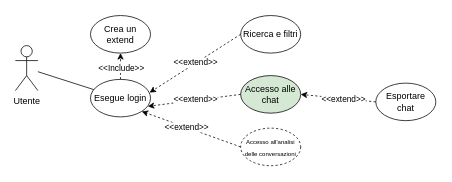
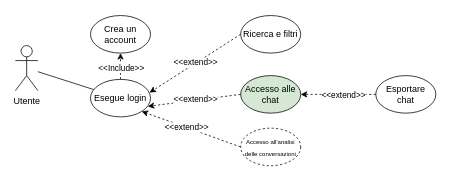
  <mxCell id="0" />
  <mxCell id="1" parent="0" />
  <mxCell id="2" value="Utente" style="shape=umlActor;verticalLabelPosition=bottom;verticalAlign=top;html=1;outlineConnect=0;" vertex="1" parent="1"><mxGeometry x="20" y="60" width="30" height="60" as="geometry" /></mxCell>
  <mxCell id="3" value="Esegue login" style="ellipse;whiteSpace=wrap;html=1;" vertex="1" parent="1"><mxGeometry x="120" y="105" width="80" height="50" as="geometry" /></mxCell>
  <mxCell id="4" value="Ricerca e filtri" style="ellipse;whiteSpace=wrap;html=1;" vertex="1" parent="1"><mxGeometry x="320" y="20" width="80" height="50" as="geometry" /></mxCell>
  <mxCell id="5" value="Accesso alle chat" style="ellipse;whiteSpace=wrap;html=1;fillColor=#d5e8d4;" vertex="1" parent="1"><mxGeometry x="320" y="100" width="80" height="50" as="geometry" /></mxCell>
  <mxCell id="6" value="&lt;font style=&quot;font-size: 8px;&quot;&gt;Accesso all'analisi delle conversazioni&lt;/font&gt;" style="ellipse;whiteSpace=wrap;html=1;dashed=1;" vertex="1" parent="1"><mxGeometry x="320" y="170" width="80" height="50" as="geometry" /></mxCell>
- <mxCell id="7" value="Esportare chat" style="ellipse;whiteSpace=wrap;html=1;" vertex="1" parent="1"><mxGeometry x="500" y="110" width="80" height="50" as="geometry" /></mxCell>
+ <mxCell id="7" value="Esportare chat" style="ellipse;whiteSpace=wrap;html=1;" vertex="1" parent="1"><mxGeometry x="500" y="100" width="80" height="50" as="geometry" /></mxCell>
  <mxCell id="8" value="" style="endArrow=classic;html=1;rounded=0;entryX=1;entryY=0.5;entryDx=0;entryDy=0;exitX=0;exitY=0.5;exitDx=0;exitDy=0;dashed=1;" edge="1" parent="1" source="7" target="5"><mxGeometry width="50" height="50" relative="1" as="geometry"><mxPoint x="473" y="260" as="sourcePoint" /><mxPoint x="523" y="210" as="targetPoint" /></mxGeometry></mxCell>
  <mxCell id="9" value="&amp;lt;&amp;lt;extend&amp;gt;&amp;gt;" style="edgeLabel;html=1;align=center;verticalAlign=middle;resizable=0;points=[];" vertex="1" connectable="0" parent="8"><mxGeometry x="-0.125" relative="1" as="geometry"><mxPoint as="offset" /></mxGeometry></mxCell>
  <mxCell id="10" value="" style="endArrow=classic;html=1;rounded=0;exitX=0;exitY=0.5;exitDx=0;exitDy=0;entryX=0.984;entryY=0.352;entryDx=0;entryDy=0;dashed=1;entryPerimeter=0;" edge="1" parent="1" source="4" target="3"><mxGeometry width="50" height="50" relative="1" as="geometry"><mxPoint x="116" y="90" as="sourcePoint" /><mxPoint x="166" y="40" as="targetPoint" /></mxGeometry></mxCell>
  <mxCell id="11" value="&amp;lt;&amp;lt;extend&amp;gt;&amp;gt;" style="edgeLabel;html=1;align=center;verticalAlign=middle;resizable=0;points=[];" vertex="1" connectable="0" parent="10"><mxGeometry x="-0.018" y="-1" relative="1" as="geometry"><mxPoint as="offset" /></mxGeometry></mxCell>
  <mxCell id="12" value="" style="endArrow=classic;html=1;rounded=0;exitX=0;exitY=0.5;exitDx=0;exitDy=0;entryX=0.955;entryY=0.719;entryDx=0;entryDy=0;dashed=1;entryPerimeter=0;" edge="1" parent="1" source="5" target="3"><mxGeometry width="50" height="50" relative="1" as="geometry"><mxPoint x="286" y="75" as="sourcePoint" /><mxPoint x="208" y="132" as="targetPoint" /></mxGeometry></mxCell>
  <mxCell id="13" value="&amp;lt;&amp;lt;extend&amp;gt;&amp;gt;" style="edgeLabel;html=1;align=center;verticalAlign=middle;resizable=0;points=[];" vertex="1" connectable="0" parent="12"><mxGeometry x="-0.024" y="-1" relative="1" as="geometry"><mxPoint as="offset" /></mxGeometry></mxCell>
  <mxCell id="14" value="" style="endArrow=classic;html=1;rounded=0;exitX=0;exitY=0.5;exitDx=0;exitDy=0;entryX=1;entryY=1;entryDx=0;entryDy=0;dashed=1;" edge="1" parent="1" source="6" target="3"><mxGeometry width="50" height="50" relative="1" as="geometry"><mxPoint x="296" y="85" as="sourcePoint" /><mxPoint x="218" y="142" as="targetPoint" /></mxGeometry></mxCell>
  <mxCell id="15" value="&amp;lt;&amp;lt;extend&amp;gt;&amp;gt;" style="edgeLabel;html=1;align=center;verticalAlign=middle;resizable=0;points=[];" vertex="1" connectable="0" parent="14"><mxGeometry x="0.098" relative="1" as="geometry"><mxPoint as="offset" /></mxGeometry></mxCell>
- <mxCell id="16" value="Crea un extend" style="ellipse;whiteSpace=wrap;html=1;" vertex="1" parent="1"><mxGeometry x="120" y="20" width="80" height="50" as="geometry" /></mxCell>
+ <mxCell id="16" value="Crea un account" style="ellipse;whiteSpace=wrap;html=1;" vertex="1" parent="1"><mxGeometry x="120" y="20" width="80" height="50" as="geometry" /></mxCell>
  <mxCell id="17" value="" style="endArrow=none;html=1;rounded=0;" edge="1" parent="1" source="2" target="3"><mxGeometry width="50" height="50" relative="1" as="geometry"><mxPoint x="50" y="89" as="sourcePoint" /><mxPoint x="130" y="70" as="targetPoint" /></mxGeometry></mxCell>
  <mxCell id="18" value="" style="endArrow=classic;html=1;rounded=0;entryX=0.5;entryY=1;entryDx=0;entryDy=0;exitX=0.5;exitY=0;exitDx=0;exitDy=0;dashed=1;" edge="1" parent="1"><mxGeometry width="50" height="50" relative="1" as="geometry"><mxPoint x="160" y="105" as="sourcePoint" /><mxPoint x="160" y="70" as="targetPoint" /></mxGeometry></mxCell>
  <mxCell id="19" value="&amp;lt;&amp;lt;Include&amp;gt;&amp;gt;" style="edgeLabel;html=1;align=center;verticalAlign=middle;resizable=0;points=[];" vertex="1" connectable="0" parent="18"><mxGeometry x="-0.086" relative="1" as="geometry"><mxPoint as="offset" /></mxGeometry></mxCell>
